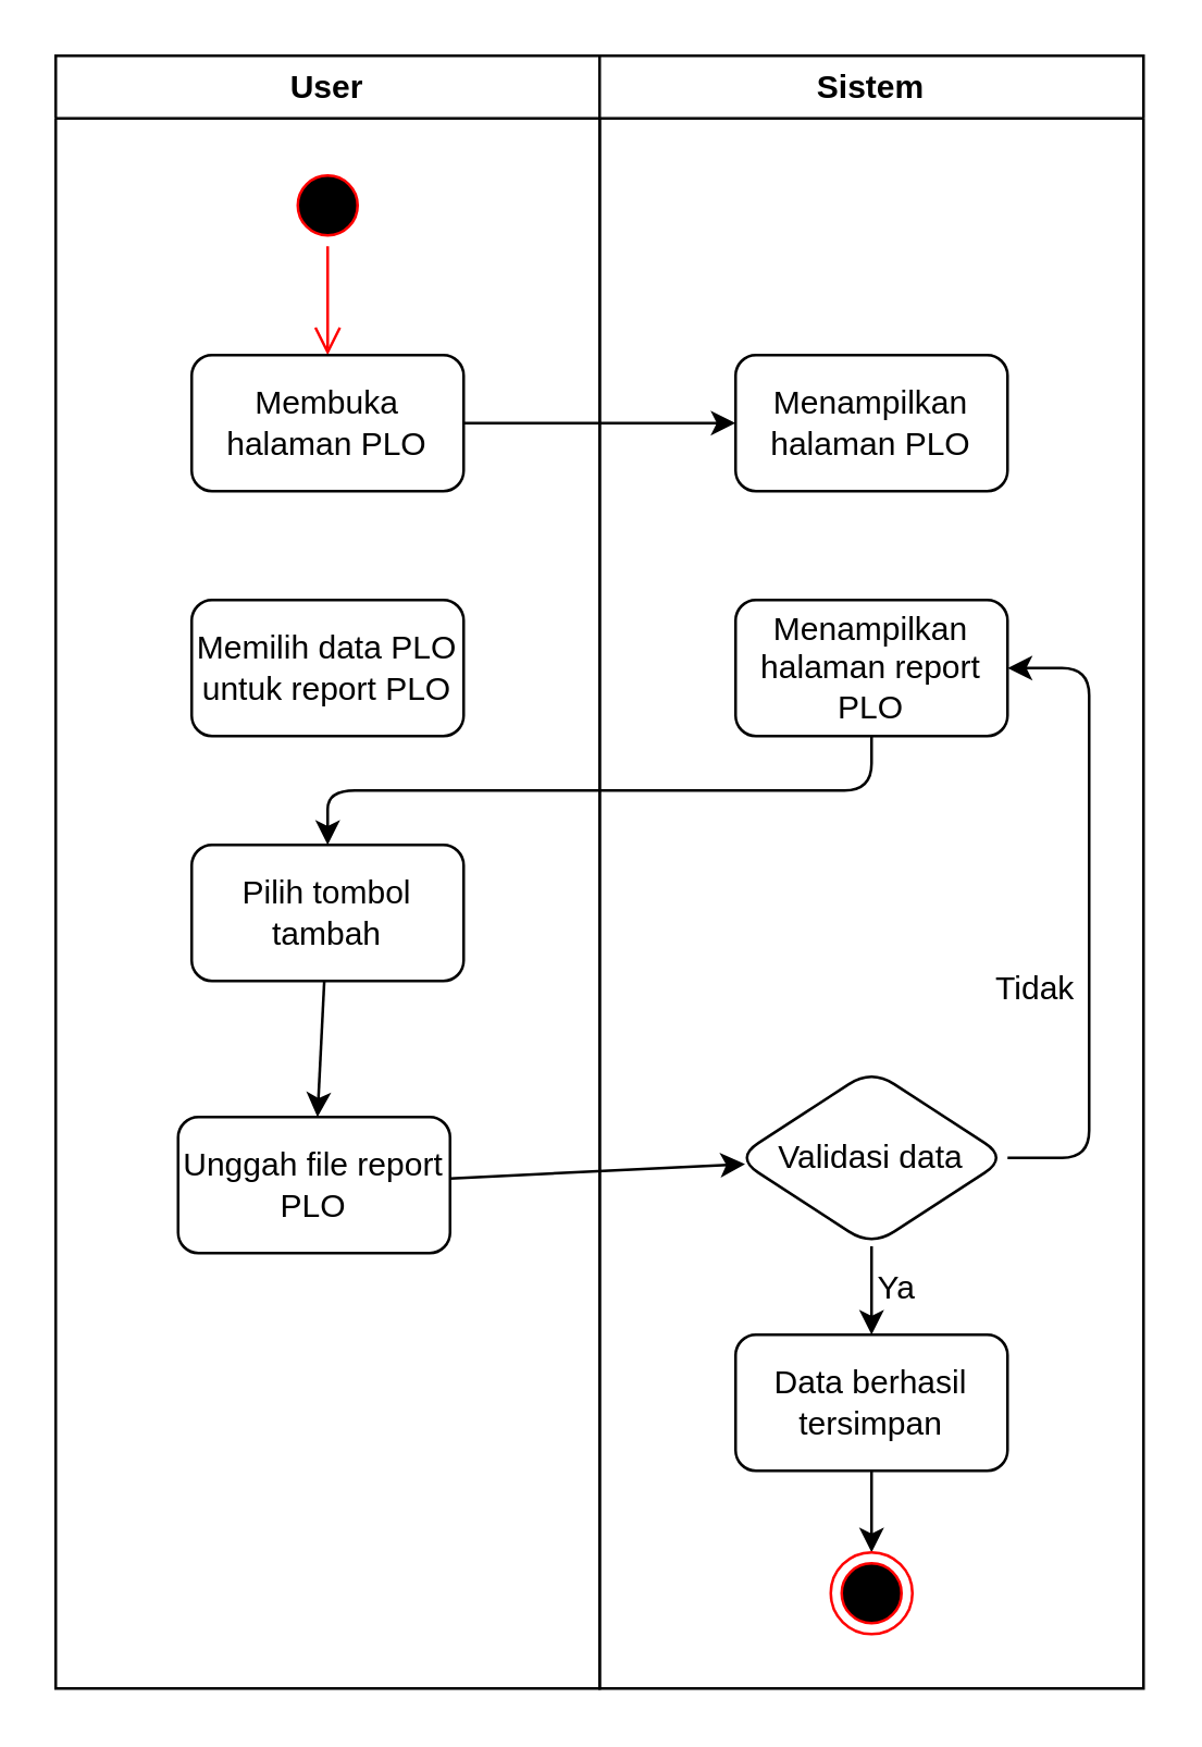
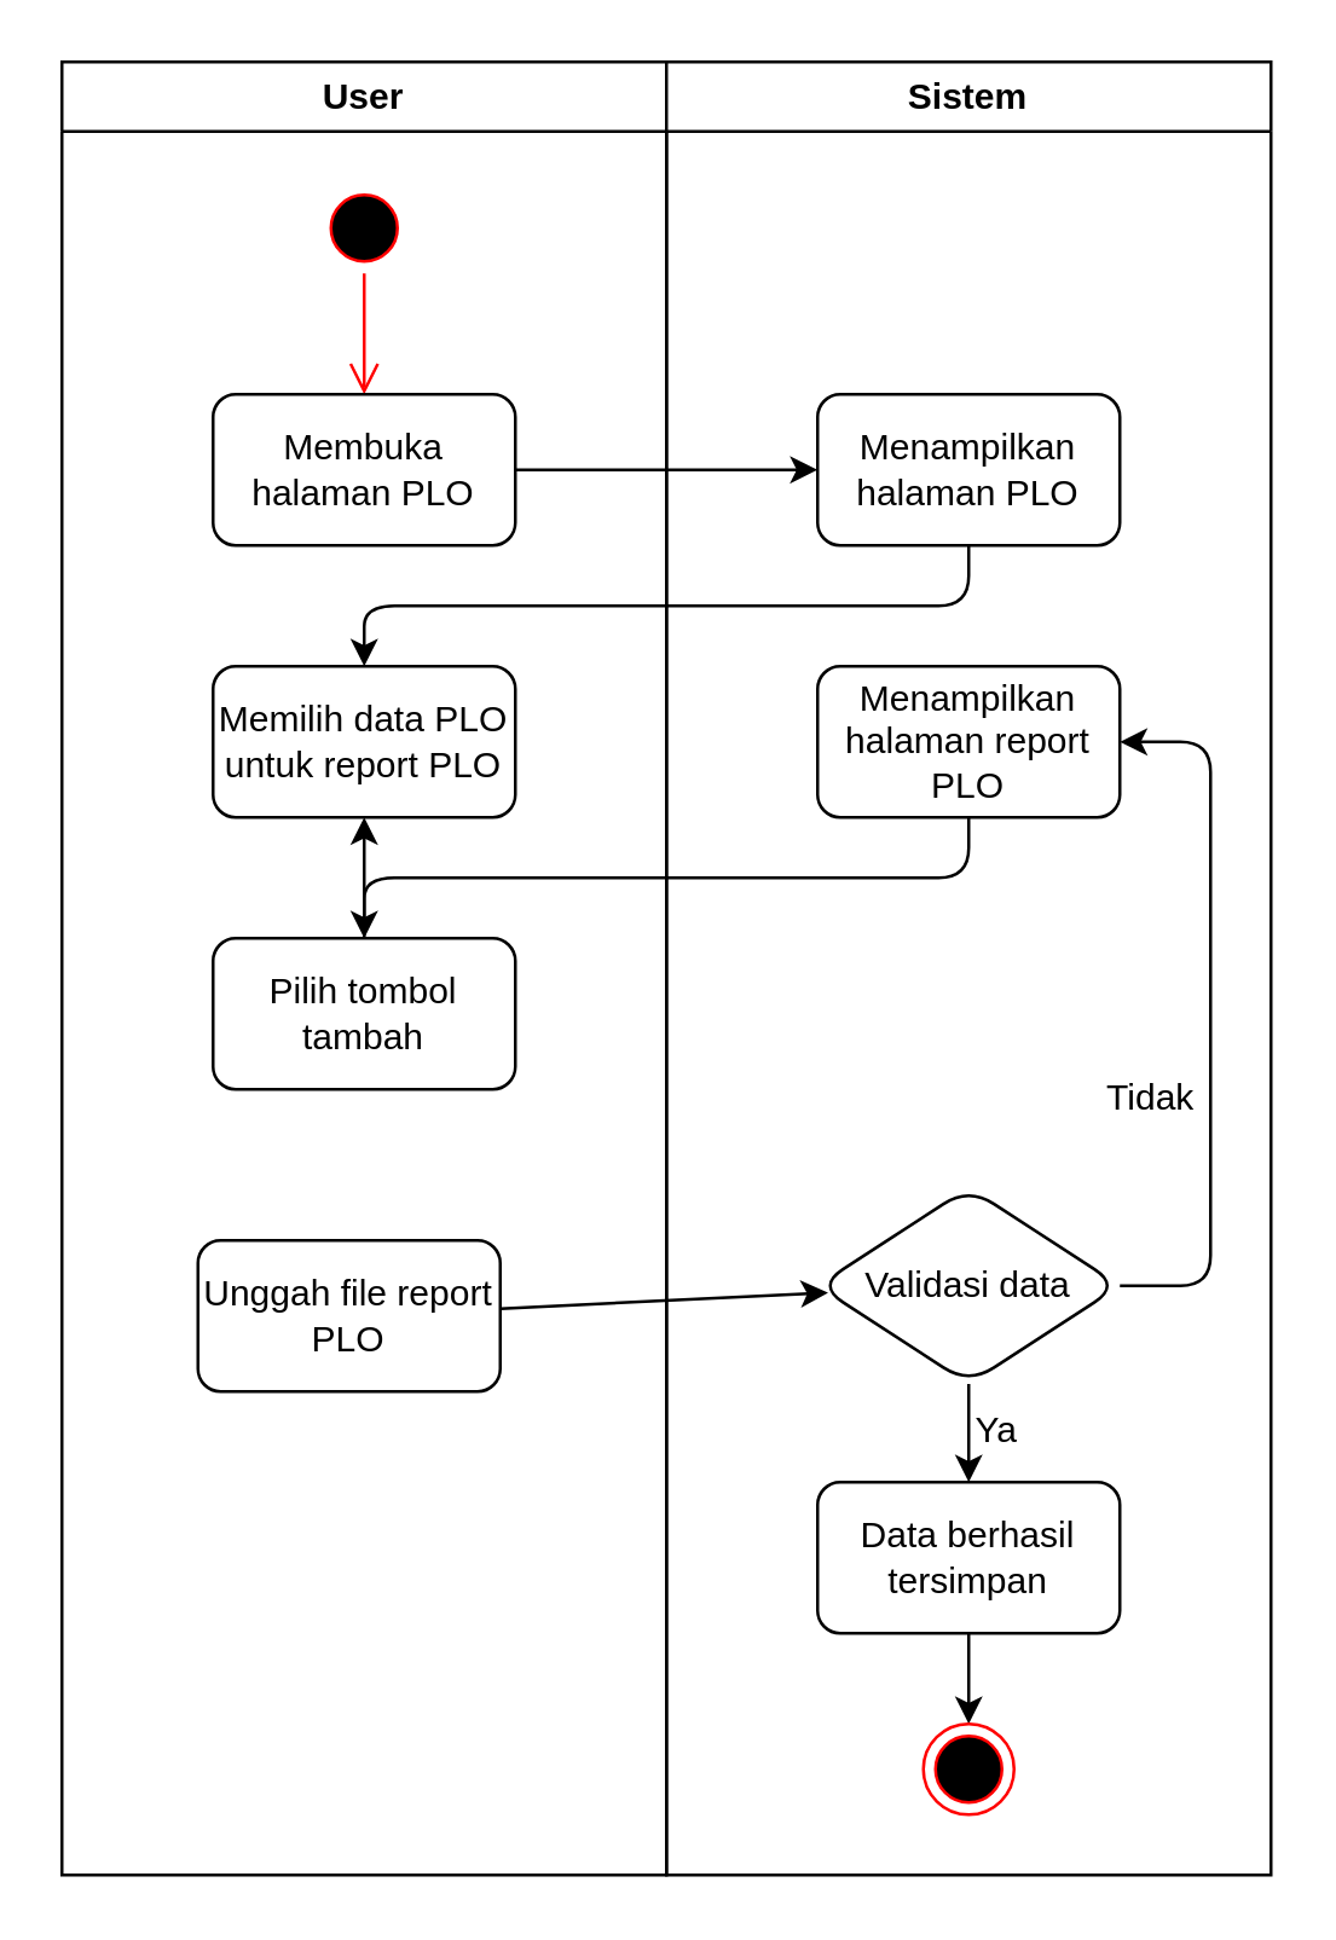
  <mxCell id="0" />
  <mxCell id="1" parent="0" />
  <mxCell id="2" value="User" style="swimlane;whiteSpace=wrap;html=1;startSize=23;" vertex="1" parent="1"><mxGeometry x="20" y="20" width="200" height="600" as="geometry" /></mxCell>
  <mxCell id="3" value="" style="ellipse;html=1;shape=startState;fillColor=#000000;strokeColor=#ff0000;" vertex="1" parent="2"><mxGeometry x="85" y="40" width="30" height="30" as="geometry" /></mxCell>
  <mxCell id="4" value="" style="edgeStyle=orthogonalEdgeStyle;html=1;verticalAlign=bottom;endArrow=open;endSize=8;strokeColor=#ff0000;entryX=0.5;entryY=0;entryDx=0;entryDy=0;" edge="1" parent="2" source="3" target="5"><mxGeometry relative="1" as="geometry"><mxPoint x="100" y="110" as="targetPoint" /></mxGeometry></mxCell>
  <mxCell id="5" value="Membuka halaman PLO" style="rounded=1;whiteSpace=wrap;html=1;" vertex="1" parent="2"><mxGeometry x="50" y="110" width="100" height="50" as="geometry" /></mxCell>
  <mxCell id="6" value="Memilih data PLO untuk report PLO" style="rounded=1;whiteSpace=wrap;html=1;" vertex="1" parent="2"><mxGeometry x="50" y="200" width="100" height="50" as="geometry" /></mxCell>
- <mxCell id="7" value="" style="edgeStyle=none;html=1;" edge="1" parent="2" source="8" target="9"><mxGeometry relative="1" as="geometry" /></mxCell>
+ <mxCell id="7" value="" style="edgeStyle=none;html=1;" edge="1" parent="2" source="8" target="6"><mxGeometry relative="1" as="geometry" /></mxCell>
  <mxCell id="8" value="Pilih tombol tambah" style="rounded=1;whiteSpace=wrap;html=1;" vertex="1" parent="2"><mxGeometry x="50" y="290" width="100" height="50" as="geometry" /></mxCell>
  <mxCell id="9" value="Unggah file report PLO" style="rounded=1;whiteSpace=wrap;html=1;" vertex="1" parent="2"><mxGeometry x="45" y="390" width="100" height="50" as="geometry" /></mxCell>
  <mxCell id="10" value="Sistem" style="swimlane;whiteSpace=wrap;html=1;" vertex="1" parent="1"><mxGeometry x="220" y="20" width="200" height="600" as="geometry" /></mxCell>
  <mxCell id="11" value="Menampilkan halaman PLO" style="rounded=1;whiteSpace=wrap;html=1;" vertex="1" parent="10"><mxGeometry x="50" y="110" width="100" height="50" as="geometry" /></mxCell>
  <mxCell id="12" value="Menampilkan halaman report PLO" style="rounded=1;whiteSpace=wrap;html=1;" vertex="1" parent="10"><mxGeometry x="50" y="200" width="100" height="50" as="geometry" /></mxCell>
  <mxCell id="13" value="" style="edgeStyle=none;html=1;" edge="1" parent="10" source="15" target="17"><mxGeometry relative="1" as="geometry" /></mxCell>
  <mxCell id="14" style="edgeStyle=none;html=1;entryX=1;entryY=0.5;entryDx=0;entryDy=0;" edge="1" parent="10" source="15" target="12"><mxGeometry relative="1" as="geometry"><Array as="points"><mxPoint x="180" y="405" /><mxPoint x="180" y="225" /></Array></mxGeometry></mxCell>
  <mxCell id="15" value="Validasi data" style="rhombus;whiteSpace=wrap;html=1;rounded=1;" vertex="1" parent="10"><mxGeometry x="50" y="372.5" width="100" height="65" as="geometry" /></mxCell>
  <mxCell id="16" value="" style="edgeStyle=none;html=1;" edge="1" parent="10" source="17" target="20"><mxGeometry relative="1" as="geometry" /></mxCell>
  <mxCell id="17" value="Data berhasil tersimpan" style="rounded=1;whiteSpace=wrap;html=1;" vertex="1" parent="10"><mxGeometry x="50" y="470" width="100" height="50" as="geometry" /></mxCell>
  <mxCell id="18" value="Tidak" style="text;html=1;align=center;verticalAlign=middle;resizable=0;points=[];autosize=1;strokeColor=none;fillColor=none;" vertex="1" parent="10"><mxGeometry x="135" y="328" width="50" height="30" as="geometry" /></mxCell>
  <mxCell id="19" value="Ya" style="text;html=1;align=center;verticalAlign=middle;resizable=0;points=[];autosize=1;strokeColor=none;fillColor=none;" vertex="1" parent="10"><mxGeometry x="89" y="437.5" width="40" height="30" as="geometry" /></mxCell>
  <mxCell id="20" value="" style="ellipse;html=1;shape=endState;fillColor=#000000;strokeColor=#ff0000;" vertex="1" parent="10"><mxGeometry x="85" y="550" width="30" height="30" as="geometry" /></mxCell>
  <mxCell id="21" value="" style="edgeStyle=none;html=1;" edge="1" parent="1" source="5" target="11"><mxGeometry relative="1" as="geometry" /></mxCell>
+ <mxCell id="22" value="" style="edgeStyle=none;html=1;exitX=0.5;exitY=1;exitDx=0;exitDy=0;entryX=0.5;entryY=0;entryDx=0;entryDy=0;" edge="1" parent="1" source="11" target="6"><mxGeometry relative="1" as="geometry"><Array as="points"><mxPoint x="320" y="200" /><mxPoint x="120" y="200" /></Array></mxGeometry></mxCell>
  <mxCell id="23" value="" style="edgeStyle=none;html=1;" edge="1" parent="1" source="12" target="8"><mxGeometry relative="1" as="geometry"><Array as="points"><mxPoint x="320" y="290" /><mxPoint x="120" y="290" /></Array></mxGeometry></mxCell>
  <mxCell id="24" value="" style="edgeStyle=none;html=1;" edge="1" parent="1" source="9" target="15"><mxGeometry relative="1" as="geometry" /></mxCell>
